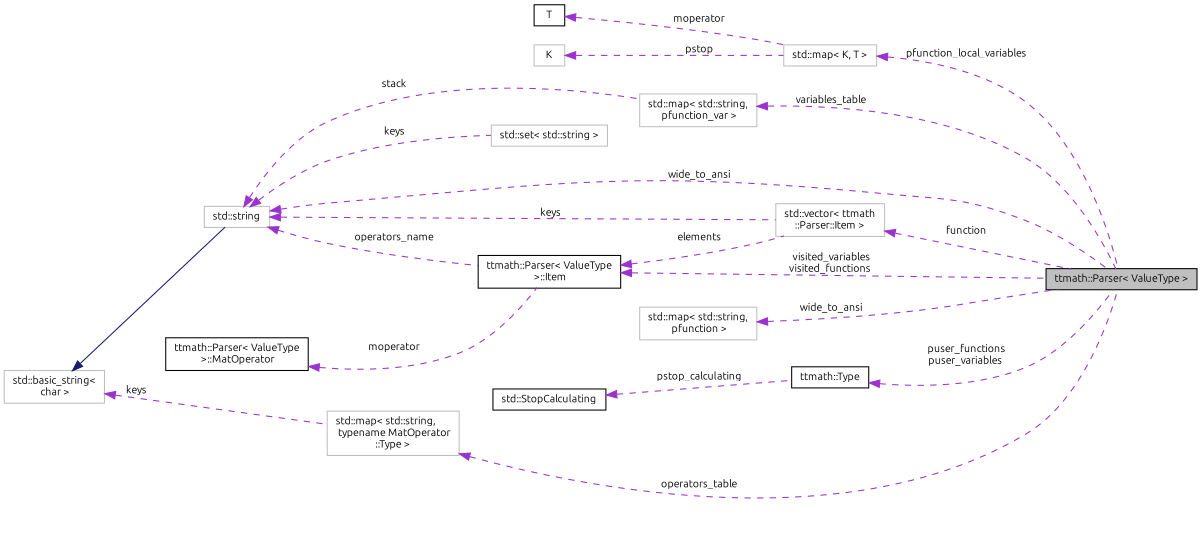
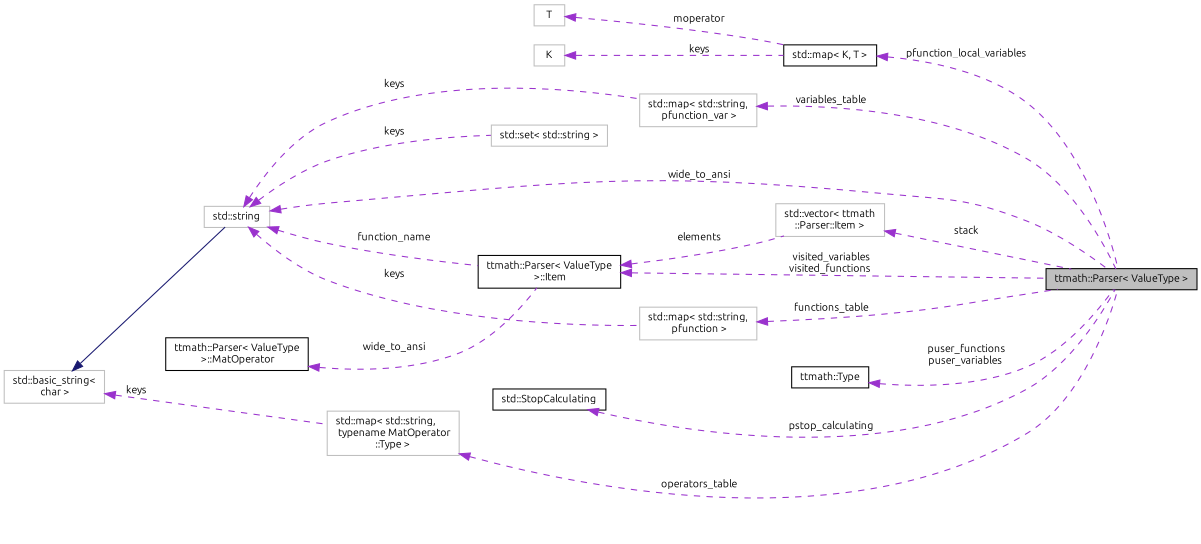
  digraph {
    fontname=Ubuntu
    rankdir=LR
    node [color=grey75 fillcolor=white fontname=Ubuntu fontsize=10 shape=record style=filled]
    edge [color=darkorchid3 dir=back fontname=Ubuntu fontsize=10 labelfontname=Helvetica labelfontsize=10 style=dashed]
    n1 [color=black fillcolor=grey75 fontcolor=black height=0.2 label="ttmath::Parser\< ValueType \>" width=0.4]
-   n2 [height=0.2 label="std::map\< K, T \>" width=0.4]
+   n2 [color=black height=0.2 label="std::map\< K, T \>" width=0.4]
    n3 [height=0.2 label=K width=0.4]
-   n4 [color=black height=0.2 label=T width=0.4]
+   n4 [height=0.2 label=T width=0.4]
    n5 [height=0.2 label="std::map\< std::string,\l pfunction_var \>" width=0.4]
    n6 [height=0.2 label="std::string" width=0.4]
    n7 [height=0.2 label="std::set\< std::string \>" width=0.4]
    n8 [height=0.2 label="std::map\< std::string,\l pfunction \>" width=0.4]
    n9 [color=black height=0.2 label="ttmath::Parser\< ValueType\l \>::Item" width=0.4]
    n10 [height=0.2 label="std::map\< std::string,\l typename MatOperator\l::Type \>" width=0.4]
    n11 [height=0.2 label="std::vector\< ttmath\l::Parser::Item \>" width=0.4]
    n12 [height=0.2 label="std::basic_string\<\l char \>" width=0.4]
    n13 [color=black height=0.2 label="std::StopCalculating" width=0.4]
    n14 [color=black height=0.2 label="ttmath::Type" width=0.4]
    n15 [color=black height=0.2 label="ttmath::Parser\< ValueType\l \>::MatOperator" width=0.4]
    n2 -> n1 [label=" pfunction_local_variables"]
-   n3 -> n2 [label=" pstop"]
+   n3 -> n2 [label=" keys"]
    n4 -> n2 [label=" moperator"]
    n5 -> n1 [label=" variables_table"]
    n6 -> n1 [label=" wide_to_ansi"]
-   n6 -> n5 [label=" stack"]
+   n6 -> n5 [label=" keys"]
    n6 -> n7 [label=" keys"]
-   n6 -> n11 [label=" keys"]
-   n6 -> n9 [label=" operators_name"]
-   n8 -> n1 [label=" wide_to_ansi"]
+   n6 -> n8 [label=" keys"]
+   n6 -> n9 [label=" function_name"]
+   n8 -> n1 [label=" functions_table"]
    n9 -> n1 [label=" visited_variables\nvisited_functions"]
    n9 -> n11 [label=" elements"]
    n10 -> n1 [label=" operators_table"]
-   n11 -> n1 [label=" function"]
+   n11 -> n1 [label=" stack"]
    n12 -> n6 [color=midnightblue style=solid]
    n12 -> n10 [label=" keys"]
-   n13 -> n14 [label=" pstop_calculating"]
+   n13 -> n1 [label=" pstop_calculating"]
    n14 -> n1 [label=" puser_functions\npuser_variables"]
-   n15 -> n9 [label=" moperator"]
+   n15 -> n9 [label=" wide_to_ansi"]
  }
